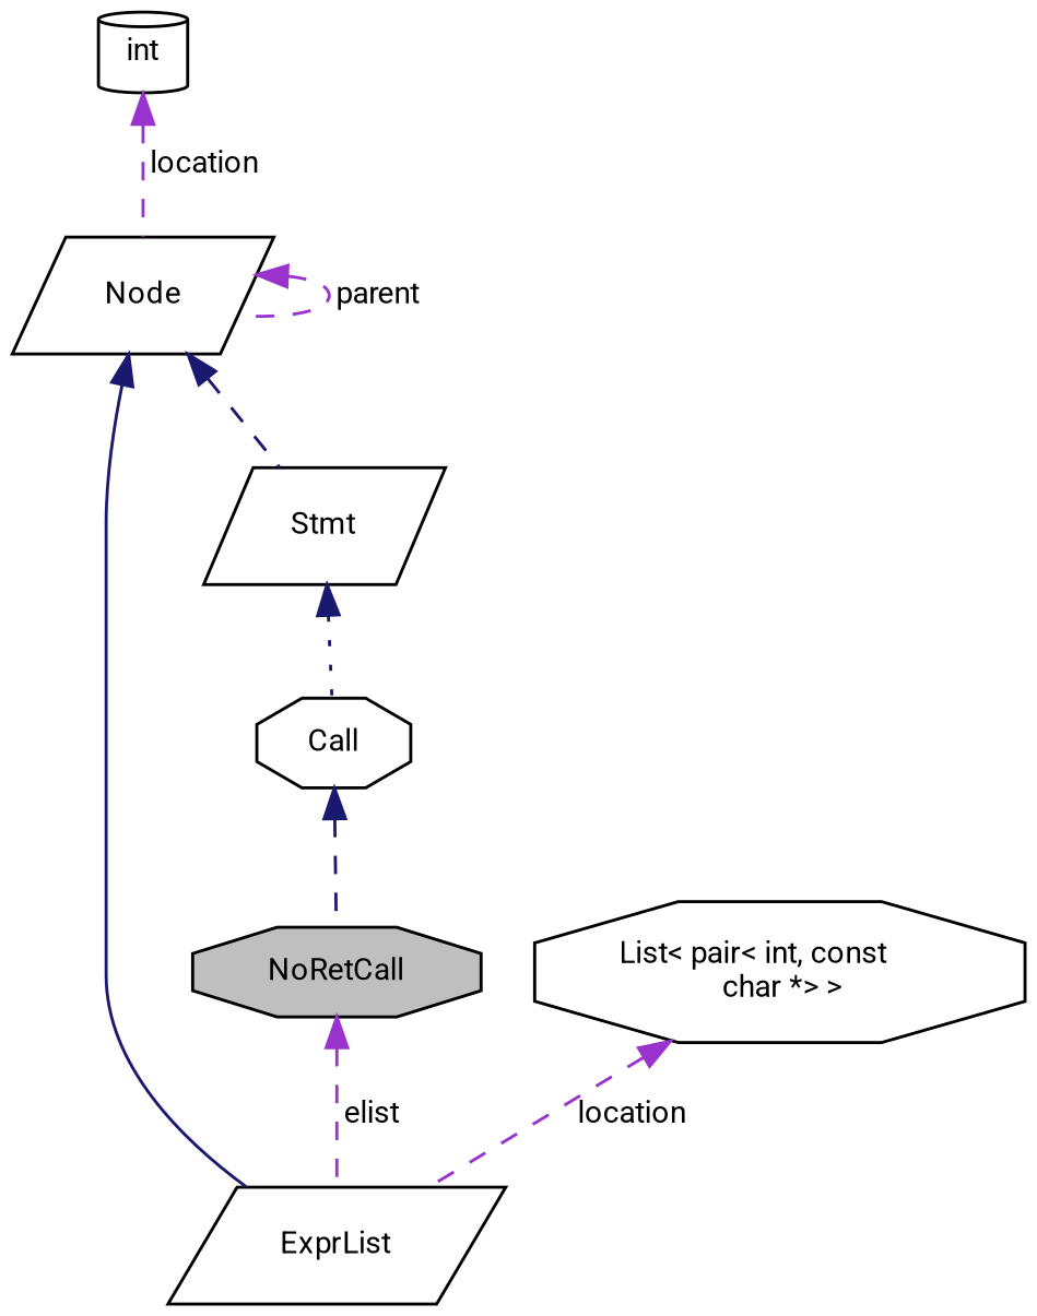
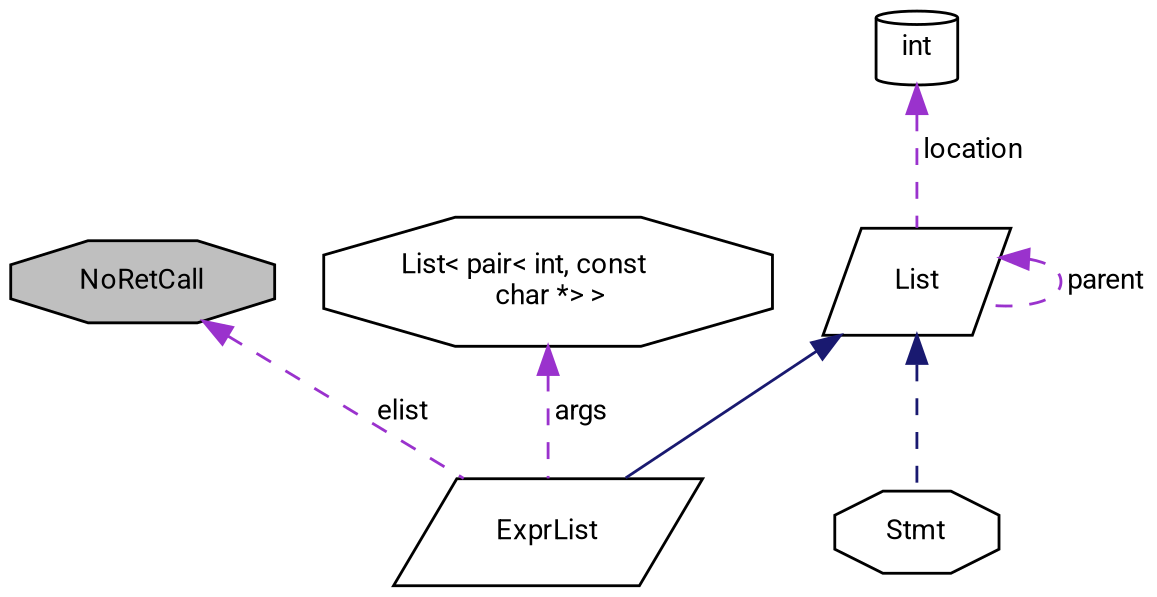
  digraph {
    fontname=Roboto
    node [color=black fillcolor=white fontname=Roboto fontsize=10 shape=octagon style=filled]
    edge [color=darkorchid3 dir=back fontname=Roboto fontsize=10 labelfontname=Helvetica labelfontsize=10 style=dashed]
    n1 [fillcolor=grey75 fontcolor=black height=0.2 label=NoRetCall width=0.4]
    n2 [height=0.2 label=ExprList shape=parallelogram width=0.4]
-   n3 [height=0.2 label=Call width=0.4]
-   n4 [height=0.2 label=Stmt shape=parallelogram width=0.4]
-   n5 [height=0.2 label="Node" shape=parallelogram width=0.4]
+   n4 [height=0.2 label=Stmt width=0.4]
+   n5 [height=0.2 label=List shape=parallelogram width=0.4]
    n6 [height=0.2 label=int shape=cylinder width=0.4]
    n7 [height=0.2 label="List\< pair\< int, const\l char *\> \>" width=0.4]
    n1 -> n2 [label=" elist"]
-   n3 -> n1 [color=midnightblue]
-   n4 -> n3 [color=midnightblue style=dotted]
    n5 -> n2 [color=midnightblue style=solid]
    n5 -> n4 [color=midnightblue]
    n5 -> n5 [label=" parent"]
    n6 -> n5 [label=" location"]
-   n7 -> n2 [label=" location"]
+   n7 -> n2 [label=" args"]
  }
